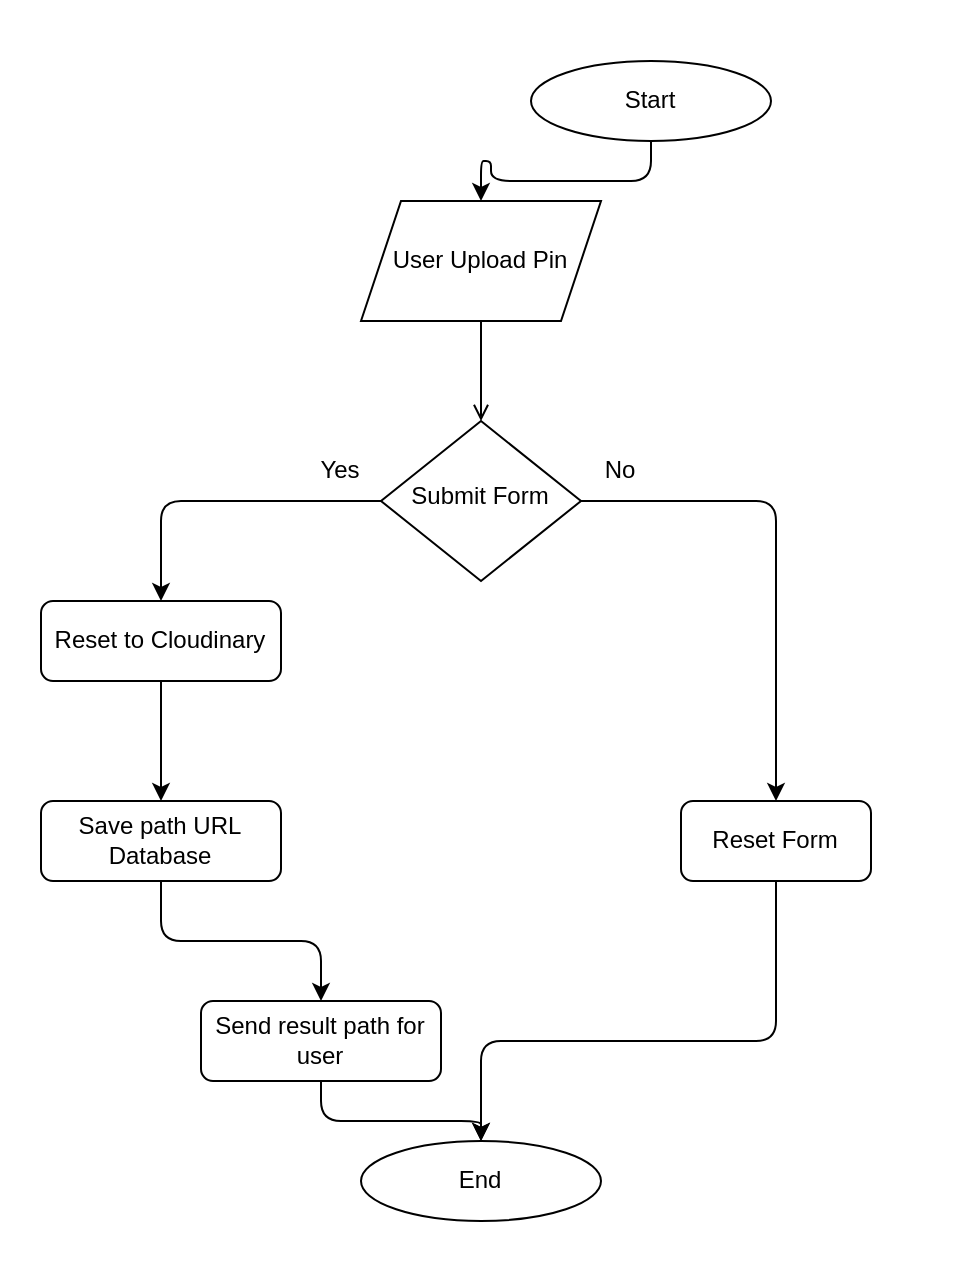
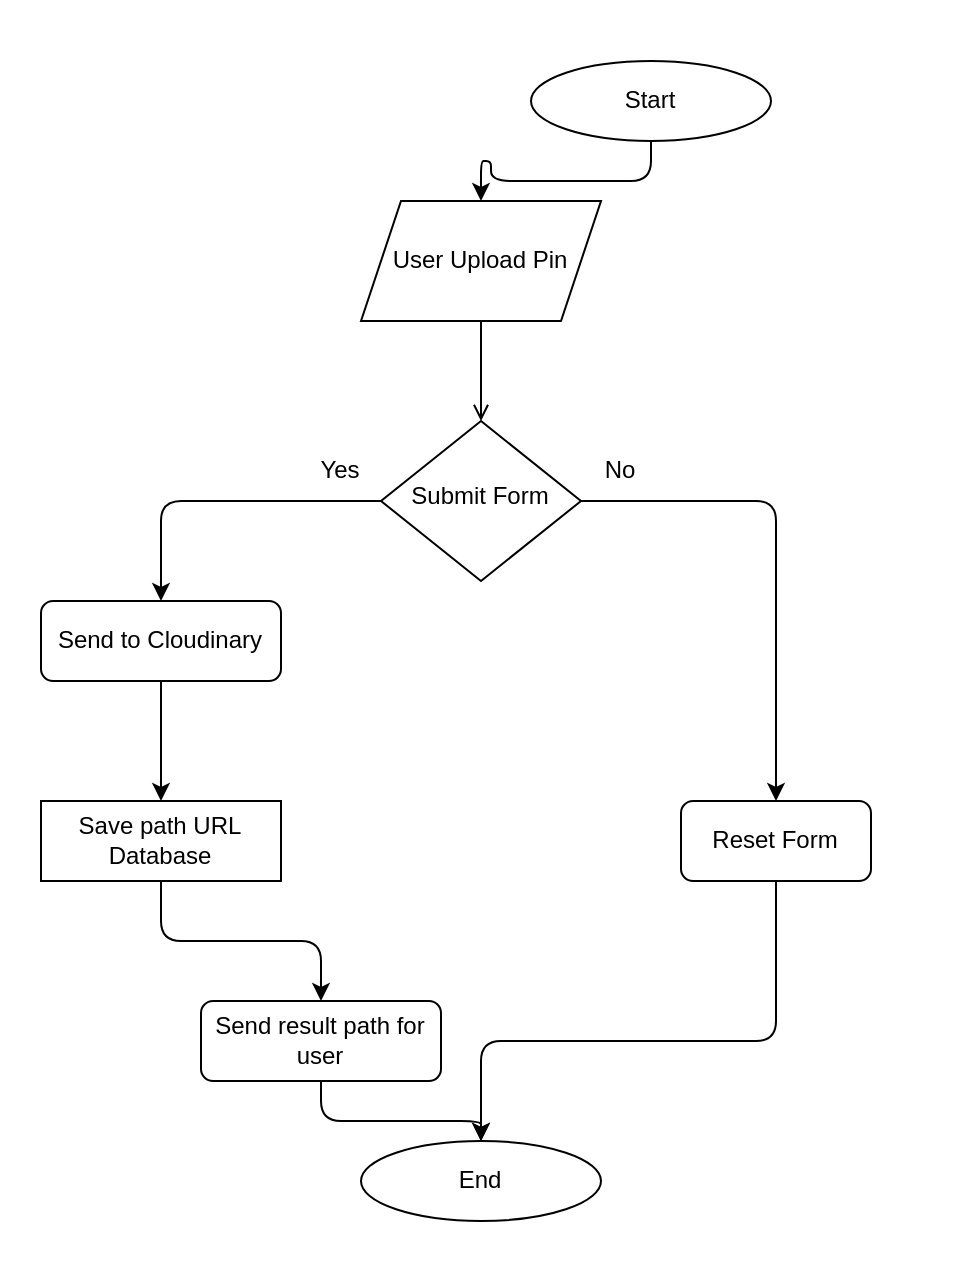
  <mxCell id="0" />
  <mxCell id="1" parent="0" />
  <mxCell id="2" value="" style="group;flipV=0;flipH=0;verticalAlign=top;" vertex="1" connectable="0" parent="1"><mxGeometry x="20" y="20" width="440" height="590" as="geometry" /></mxCell>
  <mxCell id="3" style="edgeStyle=orthogonalEdgeStyle;rounded=1;orthogonalLoop=1;jettySize=auto;html=1;curved=0;" edge="1" parent="2" source="4" target="20"><mxGeometry relative="1" as="geometry" /></mxCell>
  <mxCell id="4" value="Start" style="rounded=1;whiteSpace=wrap;html=1;fontSize=12;glass=0;strokeWidth=1;shadow=0;shape=ellipse;perimeter=ellipsePerimeter;" parent="2" vertex="1"><mxGeometry x="245" y="10" width="120" height="40" as="geometry" /></mxCell>
  <mxCell id="5" style="edgeStyle=orthogonalEdgeStyle;rounded=1;orthogonalLoop=1;jettySize=auto;html=1;curved=0;" edge="1" parent="2" source="7" target="9"><mxGeometry relative="1" as="geometry" /></mxCell>
  <mxCell id="6" style="edgeStyle=orthogonalEdgeStyle;rounded=1;orthogonalLoop=1;jettySize=auto;html=1;curved=0;" edge="1" parent="2" source="7" target="11"><mxGeometry relative="1" as="geometry" /></mxCell>
  <mxCell id="7" value="Submit Form" style="rhombus;whiteSpace=wrap;html=1;shadow=0;fontFamily=Helvetica;fontSize=12;align=center;strokeWidth=1;spacing=6;spacingTop=-4;" parent="2" vertex="1"><mxGeometry x="170" y="190" width="100" height="80" as="geometry" /></mxCell>
  <mxCell id="8" style="edgeStyle=orthogonalEdgeStyle;rounded=1;orthogonalLoop=1;jettySize=auto;html=1;curved=0;" edge="1" parent="2" source="9" target="15"><mxGeometry relative="1" as="geometry" /></mxCell>
- <mxCell id="9" value="Reset to Cloudinary" style="rounded=1;whiteSpace=wrap;html=1;fontSize=12;glass=0;strokeWidth=1;shadow=0;" vertex="1" parent="2"><mxGeometry y="280" width="120" height="40" as="geometry" /></mxCell>
+ <mxCell id="9" value="Send to Cloudinary" style="rounded=1;whiteSpace=wrap;html=1;fontSize=12;glass=0;strokeWidth=1;shadow=0;" vertex="1" parent="2"><mxGeometry y="280" width="120" height="40" as="geometry" /></mxCell>
  <mxCell id="10" style="rounded=1;orthogonalLoop=1;jettySize=auto;html=1;edgeStyle=elbowEdgeStyle;elbow=vertical;curved=0;exitX=0.5;exitY=1;exitDx=0;exitDy=0;" edge="1" parent="2" source="11" target="18"><mxGeometry relative="1" as="geometry"><mxPoint x="380" y="455" as="sourcePoint" /><mxPoint x="220" y="625" as="targetPoint" /><Array as="points"><mxPoint x="300" y="500" /></Array></mxGeometry></mxCell>
  <mxCell id="11" value="Reset Form" style="rounded=1;whiteSpace=wrap;html=1;fontSize=12;glass=0;strokeWidth=1;shadow=0;" vertex="1" parent="2"><mxGeometry x="320" y="380" width="95" height="40" as="geometry" /></mxCell>
  <mxCell id="12" value="Yes" style="text;html=1;align=center;verticalAlign=middle;whiteSpace=wrap;rounded=0;" vertex="1" parent="2"><mxGeometry x="120" y="200" width="60" height="30" as="geometry" /></mxCell>
  <mxCell id="13" value="No" style="text;html=1;align=center;verticalAlign=middle;whiteSpace=wrap;rounded=0;" vertex="1" parent="2"><mxGeometry x="260" y="200" width="60" height="30" as="geometry" /></mxCell>
  <mxCell id="14" value="" style="edgeStyle=orthogonalEdgeStyle;rounded=1;orthogonalLoop=1;jettySize=auto;html=1;curved=0;" edge="1" parent="2" source="15" target="17"><mxGeometry relative="1" as="geometry" /></mxCell>
- <mxCell id="15" value="Save path URL Database" style="rounded=1;whiteSpace=wrap;html=1;fontSize=12;glass=0;strokeWidth=1;shadow=0;" vertex="1" parent="2"><mxGeometry y="380" width="120" height="40" as="geometry" /></mxCell>
+ <mxCell id="15" value="Save path URL Database" style="whiteSpace=wrap;html=1;fontSize=12;glass=0;strokeWidth=1;shadow=0;rounded=0;" vertex="1" parent="2"><mxGeometry y="380" width="120" height="40" as="geometry" /></mxCell>
  <mxCell id="16" value="" style="edgeStyle=orthogonalEdgeStyle;rounded=1;orthogonalLoop=1;jettySize=auto;html=1;curved=0;" edge="1" parent="2" source="17" target="18"><mxGeometry relative="1" as="geometry" /></mxCell>
  <mxCell id="17" value="Send result path for user" style="rounded=1;whiteSpace=wrap;html=1;fontSize=12;glass=0;strokeWidth=1;shadow=0;" vertex="1" parent="2"><mxGeometry x="80" y="480" width="120" height="40" as="geometry" /></mxCell>
  <mxCell id="18" value="End" style="rounded=1;whiteSpace=wrap;html=1;fontSize=12;glass=0;strokeWidth=1;shadow=0;shape=ellipse;perimeter=ellipsePerimeter;" vertex="1" parent="2"><mxGeometry x="160" y="550" width="120" height="40" as="geometry" /></mxCell>
  <mxCell id="19" style="edgeStyle=orthogonalEdgeStyle;rounded=1;orthogonalLoop=1;jettySize=auto;html=1;curved=0;endArrow=open;" edge="1" parent="2" source="20" target="7"><mxGeometry relative="1" as="geometry" /></mxCell>
  <mxCell id="20" value="User Upload Pin" style="shape=parallelogram;perimeter=parallelogramPerimeter;whiteSpace=wrap;html=1;fixedSize=1;" vertex="1" parent="2"><mxGeometry x="160" y="80" width="120" height="60" as="geometry" /></mxCell>
